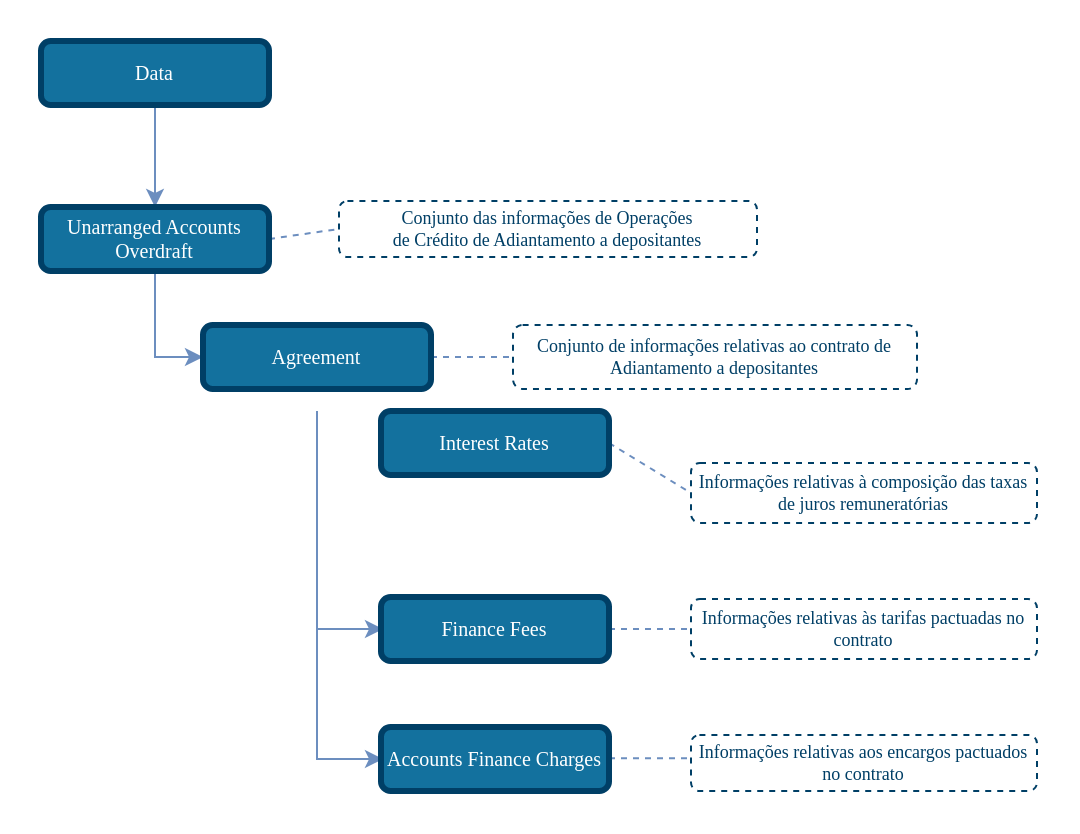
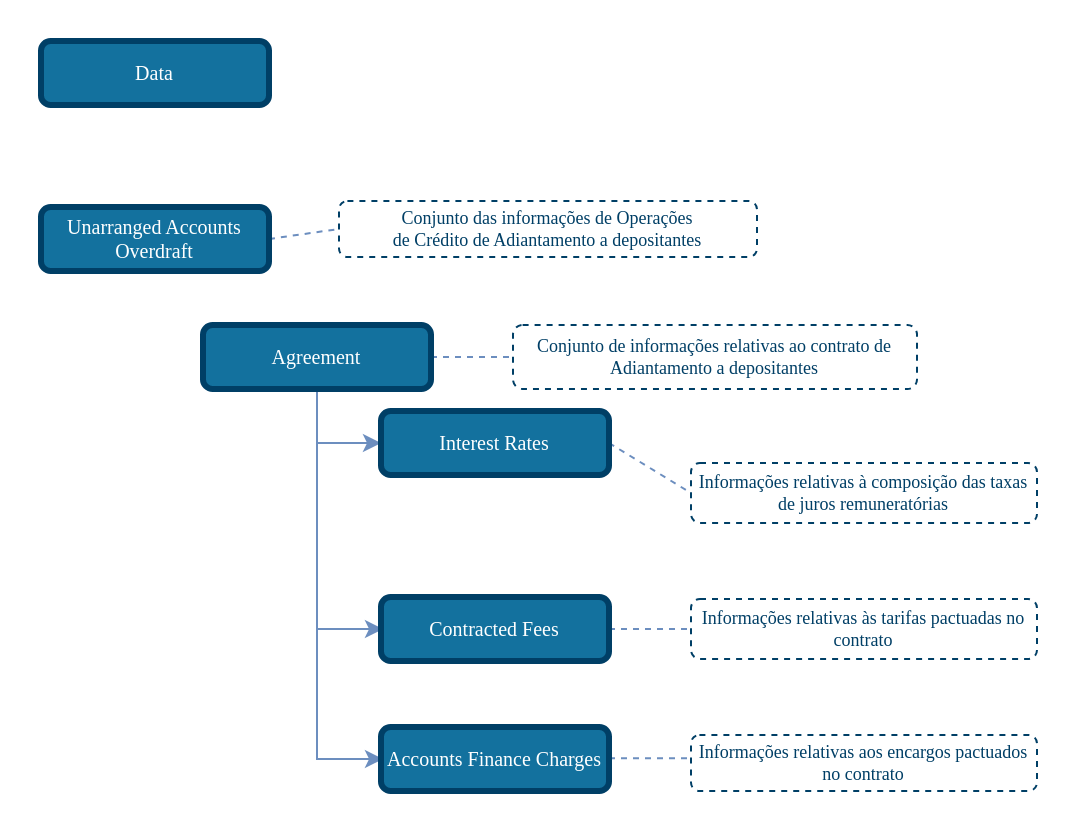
  <mxCell id="0" />
  <mxCell id="1" parent="0" />
  <mxCell id="2" style="edgeStyle=none;rounded=1;orthogonalLoop=1;jettySize=auto;html=1;entryX=0;entryY=0.5;entryDx=0;entryDy=0;dashed=1;endArrow=none;endFill=0;endSize=6;strokeColor=#6C8EBF;exitX=1;exitY=0.5;exitDx=0;exitDy=0;" parent="1" source="13" target="8" edge="1"><mxGeometry relative="1" as="geometry"><mxPoint x="230" y="210" as="sourcePoint" /><mxPoint x="411" y="113" as="targetPoint" /></mxGeometry></mxCell>
- <mxCell id="3" style="edgeStyle=orthogonalEdgeStyle;rounded=0;orthogonalLoop=1;jettySize=auto;html=1;entryX=0.5;entryY=0;entryDx=0;entryDy=0;endSize=6;fillColor=#dae8fc;strokeColor=#6c8ebf;comic=0;shadow=0;backgroundOutline=0;snapToPoint=0;fixDash=0;endArrow=classic;endFill=1;exitX=0.5;exitY=1;exitDx=0;exitDy=0;" parent="1" source="12" target="6" edge="1"><mxGeometry relative="1" as="geometry"><mxPoint x="-115" y="-56" as="sourcePoint" /><mxPoint x="-115" y="-24" as="targetPoint" /></mxGeometry></mxCell>
- <mxCell id="4" style="edgeStyle=orthogonalEdgeStyle;rounded=0;orthogonalLoop=1;jettySize=auto;html=1;exitX=0.5;exitY=1;exitDx=0;exitDy=0;entryX=0;entryY=0.5;entryDx=0;entryDy=0;strokeColor=#6C8EBF;endArrow=classic;endFill=1;" parent="1" source="6" target="13" edge="1"><mxGeometry relative="1" as="geometry" /></mxCell>
  <mxCell id="5" style="edgeStyle=none;rounded=1;orthogonalLoop=1;jettySize=auto;html=1;exitX=1;exitY=0.5;exitDx=0;exitDy=0;entryX=0;entryY=0.5;entryDx=0;entryDy=0;dashed=1;endArrow=none;endFill=0;endSize=6;strokeColor=#6C8EBF;" parent="1" source="6" target="7" edge="1"><mxGeometry relative="1" as="geometry"><mxPoint x="144" y="68" as="targetPoint" /></mxGeometry></mxCell>
  <mxCell id="6" value="Unarranged Accounts Overdraft" style="rounded=1;whiteSpace=wrap;html=1;comic=0;shadow=0;backgroundOutline=0;snapToPoint=0;fixDash=0;strokeWidth=3;fontFamily=Verdana;fontStyle=0;labelBackgroundColor=none;labelBorderColor=none;fontSize=10;fillColor=#13719E;strokeColor=#003F66;fontColor=#ffffff;" parent="1" vertex="1"><mxGeometry x="20" y="103" width="114" height="32" as="geometry" /></mxCell>
  <mxCell id="7" value="&lt;font style=&quot;font-size: 9px&quot;&gt;Conjunto das informações de Operações &lt;br&gt;de Crédito de Adiantamento a depositantes&lt;/font&gt;" style="rounded=1;whiteSpace=wrap;html=1;shadow=0;comic=0;strokeColor=#003F66;strokeWidth=1;fillColor=#ffffff;fontFamily=Verdana;fontSize=9;fontColor=#003F66;dashed=1;spacingLeft=5;spacing=0;spacingRight=5;spacingBottom=5;spacingTop=5;align=center;verticalAlign=middle;gradientColor=#ffffff;" parent="1" vertex="1"><mxGeometry x="169" y="100" width="209" height="28" as="geometry" /></mxCell>
  <mxCell id="8" value="&lt;font style=&quot;font-size: 9px&quot;&gt;Conjunto de informações relativas ao contrato de Adiantamento a depositantes&lt;/font&gt;" style="rounded=1;whiteSpace=wrap;html=1;shadow=0;comic=0;strokeColor=#003F66;strokeWidth=1;fillColor=#ffffff;fontFamily=Verdana;fontSize=9;fontColor=#003F66;dashed=1;spacingLeft=5;spacing=0;spacingRight=5;spacingBottom=5;spacingTop=5;align=center;verticalAlign=middle;gradientColor=#ffffff;" parent="1" vertex="1"><mxGeometry x="256" y="162" width="202" height="32" as="geometry" /></mxCell>
  <mxCell id="9" style="edgeStyle=none;rounded=1;orthogonalLoop=1;jettySize=auto;html=1;entryX=0;entryY=0.5;entryDx=0;entryDy=0;dashed=1;endArrow=none;endFill=0;endSize=6;strokeColor=#6C8EBF;exitX=1;exitY=0.5;exitDx=0;exitDy=0;" parent="1" source="14" target="10" edge="1"><mxGeometry relative="1" as="geometry"><mxPoint x="319" y="269" as="sourcePoint" /><mxPoint x="500" y="172" as="targetPoint" /></mxGeometry></mxCell>
  <mxCell id="10" value="&lt;font style=&quot;font-size: 9px&quot;&gt;Informações relativas à composição das taxas de juros remuneratórias&lt;/font&gt;" style="rounded=1;whiteSpace=wrap;html=1;shadow=0;comic=0;strokeColor=#003F66;strokeWidth=1;fillColor=#ffffff;fontFamily=Verdana;fontSize=9;fontColor=#003F66;dashed=1;spacingLeft=5;spacing=0;spacingRight=5;spacingBottom=5;spacingTop=5;align=center;verticalAlign=middle;gradientColor=#ffffff;" parent="1" vertex="1"><mxGeometry x="345" y="231" width="173" height="30" as="geometry" /></mxCell>
+ <mxCell id="11" style="edgeStyle=orthogonalEdgeStyle;rounded=0;orthogonalLoop=1;jettySize=auto;html=1;exitX=0.5;exitY=1;exitDx=0;exitDy=0;entryX=0;entryY=0.5;entryDx=0;entryDy=0;strokeColor=#6C8EBF;endArrow=classic;endFill=1;" parent="1" source="13" target="14" edge="1"><mxGeometry relative="1" as="geometry"><mxPoint x="72" y="140" as="sourcePoint" /><mxPoint x="111" y="188" as="targetPoint" /></mxGeometry></mxCell>
  <mxCell id="12" value="Data" style="rounded=1;whiteSpace=wrap;html=1;comic=0;shadow=0;backgroundOutline=0;snapToPoint=0;fixDash=0;strokeWidth=3;fontFamily=Verdana;fontStyle=0;labelBackgroundColor=none;labelBorderColor=none;fontSize=10;fillColor=#13719E;strokeColor=#003F66;fontColor=#ffffff;" parent="1" vertex="1"><mxGeometry x="20" y="20" width="114" height="32" as="geometry" /></mxCell>
  <mxCell id="13" value="Agreement" style="rounded=1;whiteSpace=wrap;html=1;comic=0;shadow=0;backgroundOutline=0;snapToPoint=0;fixDash=0;strokeWidth=3;fontFamily=Verdana;fontStyle=0;labelBackgroundColor=none;labelBorderColor=none;fontSize=10;fillColor=#13719E;strokeColor=#003F66;fontColor=#ffffff;" parent="1" vertex="1"><mxGeometry x="101" y="162" width="114" height="32" as="geometry" /></mxCell>
  <mxCell id="14" value="Interest Rates" style="rounded=1;whiteSpace=wrap;html=1;comic=0;shadow=0;backgroundOutline=0;snapToPoint=0;fixDash=0;strokeWidth=3;fontFamily=Verdana;fontStyle=0;labelBackgroundColor=none;labelBorderColor=none;fontSize=10;fillColor=#13719E;strokeColor=#003F66;fontColor=#ffffff;" parent="1" vertex="1"><mxGeometry x="190" y="205" width="114" height="32" as="geometry" /></mxCell>
  <mxCell id="15" style="edgeStyle=none;rounded=1;orthogonalLoop=1;jettySize=auto;html=1;entryX=0;entryY=0.5;entryDx=0;entryDy=0;dashed=1;endArrow=none;endFill=0;endSize=6;strokeColor=#6C8EBF;exitX=1;exitY=0.5;exitDx=0;exitDy=0;" parent="1" source="20" target="16" edge="1"><mxGeometry relative="1" as="geometry"><mxPoint x="319" y="335" as="sourcePoint" /><mxPoint x="500" y="238" as="targetPoint" /></mxGeometry></mxCell>
  <mxCell id="16" value="&lt;font style=&quot;font-size: 9px&quot;&gt;Informações relativas às tarifas pactuadas no contrato&lt;/font&gt;" style="rounded=1;whiteSpace=wrap;html=1;shadow=0;comic=0;strokeColor=#003F66;strokeWidth=1;fillColor=#ffffff;fontFamily=Verdana;fontSize=9;fontColor=#003F66;dashed=1;spacingLeft=5;spacing=0;spacingRight=5;spacingBottom=5;spacingTop=5;align=center;verticalAlign=middle;gradientColor=#ffffff;" parent="1" vertex="1"><mxGeometry x="345" y="299" width="173" height="30" as="geometry" /></mxCell>
  <mxCell id="17" value="&lt;font style=&quot;font-size: 9px&quot;&gt;Informações relativas aos encargos pactuados no contrato&lt;/font&gt;" style="rounded=1;whiteSpace=wrap;html=1;shadow=0;comic=0;strokeColor=#003F66;strokeWidth=1;fillColor=#ffffff;fontFamily=Verdana;fontSize=9;fontColor=#003F66;dashed=1;spacingLeft=5;spacing=0;spacingRight=5;spacingBottom=5;spacingTop=5;align=center;verticalAlign=middle;gradientColor=#ffffff;" parent="1" vertex="1"><mxGeometry x="345" y="367" width="173" height="28" as="geometry" /></mxCell>
  <mxCell id="18" style="edgeStyle=none;rounded=1;orthogonalLoop=1;jettySize=auto;html=1;entryX=0;entryY=0.5;entryDx=0;entryDy=0;dashed=1;endArrow=none;endFill=0;endSize=6;strokeColor=#6C8EBF;exitX=1;exitY=0.5;exitDx=0;exitDy=0;" parent="1" edge="1"><mxGeometry relative="1" as="geometry"><mxPoint x="304" y="378.67" as="sourcePoint" /><mxPoint x="345" y="378.67" as="targetPoint" /></mxGeometry></mxCell>
  <mxCell id="19" style="edgeStyle=orthogonalEdgeStyle;rounded=0;orthogonalLoop=1;jettySize=auto;html=1;entryX=0;entryY=0.5;entryDx=0;entryDy=0;strokeColor=#6C8EBF;endArrow=classic;endFill=1;" parent="1" edge="1"><mxGeometry relative="1" as="geometry"><mxPoint x="158" y="205" as="sourcePoint" /><mxPoint x="191" y="314" as="targetPoint" /><Array as="points"><mxPoint x="158" y="314" /></Array></mxGeometry></mxCell>
- <mxCell id="20" value="Finance Fees" style="rounded=1;whiteSpace=wrap;html=1;comic=0;shadow=0;backgroundOutline=0;snapToPoint=0;fixDash=0;strokeWidth=3;fontFamily=Verdana;fontStyle=0;labelBackgroundColor=none;labelBorderColor=none;fontSize=10;fillColor=#13719E;strokeColor=#003F66;fontColor=#ffffff;" parent="1" vertex="1"><mxGeometry x="190" y="298" width="114" height="32" as="geometry" /></mxCell>
+ <mxCell id="20" value="Contracted Fees" style="rounded=1;whiteSpace=wrap;html=1;comic=0;shadow=0;backgroundOutline=0;snapToPoint=0;fixDash=0;strokeWidth=3;fontFamily=Verdana;fontStyle=0;labelBackgroundColor=none;labelBorderColor=none;fontSize=10;fillColor=#13719E;strokeColor=#003F66;fontColor=#ffffff;" parent="1" vertex="1"><mxGeometry x="190" y="298" width="114" height="32" as="geometry" /></mxCell>
  <mxCell id="21" style="edgeStyle=orthogonalEdgeStyle;rounded=0;orthogonalLoop=1;jettySize=auto;html=1;entryX=0;entryY=0.5;entryDx=0;entryDy=0;strokeColor=#6C8EBF;endArrow=classic;endFill=1;" parent="1" edge="1"><mxGeometry relative="1" as="geometry"><mxPoint x="158" y="270" as="sourcePoint" /><mxPoint x="191" y="379" as="targetPoint" /><Array as="points"><mxPoint x="158" y="379" /></Array></mxGeometry></mxCell>
  <mxCell id="22" value="Accounts Finance Charges" style="rounded=1;whiteSpace=wrap;html=1;comic=0;shadow=0;backgroundOutline=0;snapToPoint=0;fixDash=0;strokeWidth=3;fontFamily=Verdana;fontStyle=0;labelBackgroundColor=none;labelBorderColor=none;fontSize=10;fillColor=#13719E;strokeColor=#003F66;fontColor=#ffffff;" parent="1" vertex="1"><mxGeometry x="190" y="363" width="114" height="32" as="geometry" /></mxCell>
